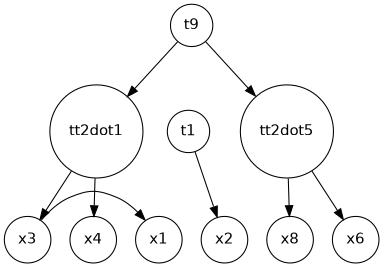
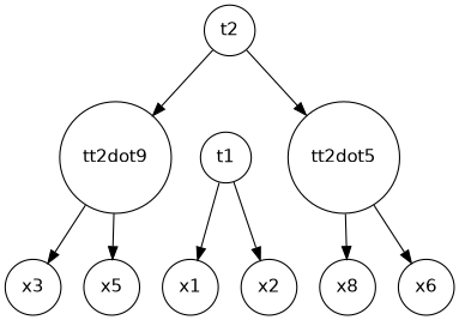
  digraph {
    fontname="DejaVu Sans"
    node [fontname="DejaVu Sans" shape=circle]
    edge [fontname="DejaVu Sans"]
    n1 [label=x1]
    n2 [label=x2]
    n3 [label=x3]
-   n4 [label=x4]
+   n4 [label=x5]
    n5 [label=x8]
    n6 [label=x6]
-   tt2dot1
+   tt2dot1 [label=tt2dot9]
    n8 [label=tt2dot5]
    n9 [label=t1]
-   n10 [label=t9]
+   n10 [label=t2]
    subgraph sub_1 {
      rank=same
      n1
      n2
    }
    subgraph sub_2 {
      rank=same
      n3
      n4
    }
    subgraph sub_3 {
      rank=same
      n5
      n6
    }
    subgraph sub_4 {
      rank=same
      tt2dot1
      n8
    }
    subgraph sub_5 {
      rank=same
      n1
      n3
    }
    n1 -> n2 [style=invis]
    n3 -> n4 [style=invis]
    n5 -> n6 [style=invis]
    tt2dot1 -> n3
    tt2dot1 -> n4
    tt2dot1 -> n8 [style=invis]
    n8 -> n5
    n8 -> n6
-   n3 -> n1
+   n9 -> n1
    n9 -> n2
    n10 -> tt2dot1
    n10 -> n8
  }
